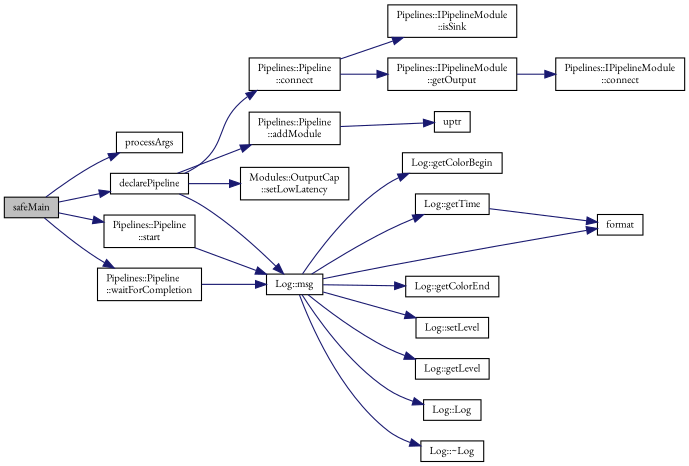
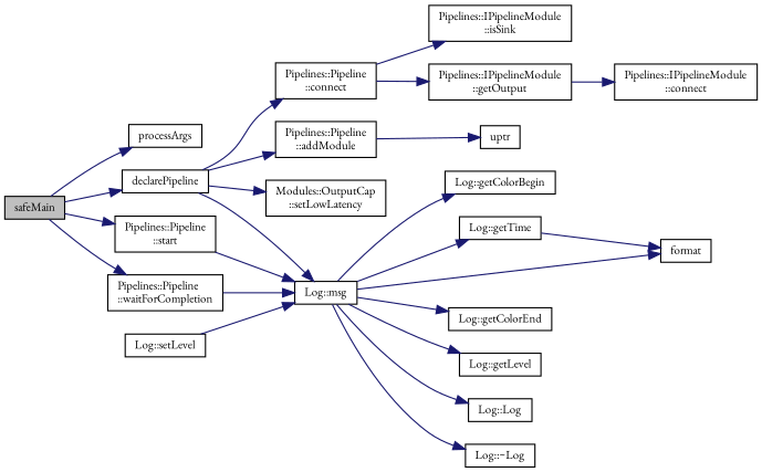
  digraph {
    fontname="EB Garamond"
    rankdir=LR
    node [color=black fillcolor=white fontname="EB Garamond" fontsize=10 shape=record style=filled]
    edge [color=midnightblue fontname="EB Garamond" fontsize=10 labelfontname=Helvetica labelfontsize=10 style=solid]
    n1 [fillcolor=grey75 fontcolor=black height=0.2 label=safeMain width=0.4]
    n2 [height=0.2 label=processArgs width=0.4]
    n3 [height=0.2 label=declarePipeline width=0.4]
    n4 [height=0.2 label="Pipelines::Pipeline\l::start" width=0.4]
    n5 [height=0.2 label="Pipelines::Pipeline\l::waitForCompletion" width=0.4]
    n6 [height=0.2 label="Pipelines::Pipeline\l::connect" width=0.4]
    n7 [height=0.2 label="Pipelines::Pipeline\l::addModule" width=0.4]
    n8 [height=0.2 label="Log::msg" width=0.4]
    n9 [height=0.2 label="Modules::OutputCap\l::setLowLatency" width=0.4]
    n10 [height=0.2 label="Pipelines::IPipelineModule\l::isSink" width=0.4]
    n11 [height=0.2 label="Pipelines::IPipelineModule\l::getOutput" width=0.4]
    n12 [height=0.2 label=uptr width=0.4]
    n13 [height=0.2 label="Log::getColorBegin" width=0.4]
    n14 [height=0.2 label="Log::getTime" width=0.4]
    n15 [height=0.2 label=format width=0.4]
    n16 [height=0.2 label="Log::getColorEnd" width=0.4]
    n17 [height=0.2 label="Log::setLevel" width=0.4]
    n18 [height=0.2 label="Log::getLevel" width=0.4]
    n19 [height=0.2 label="Log::Log" width=0.4]
    n20 [height=0.2 label="Log::~Log" width=0.4]
    n21 [height=0.2 label="Pipelines::IPipelineModule\l::connect" width=0.4]
    n1 -> n2
    n1 -> n3
    n1 -> n4
    n1 -> n5
    n3 -> n6
    n3 -> n7
    n3 -> n8
    n3 -> n9
    n4 -> n8
    n5 -> n8
    n6 -> n10
    n6 -> n11
    n7 -> n12
    n8 -> n13
    n8 -> n14
    n8 -> n15
    n8 -> n16
-   n8 -> n17
+   n17 -> n8
    n8 -> n18
    n8 -> n19
    n8 -> n20
    n11 -> n21
    n14 -> n15
  }
